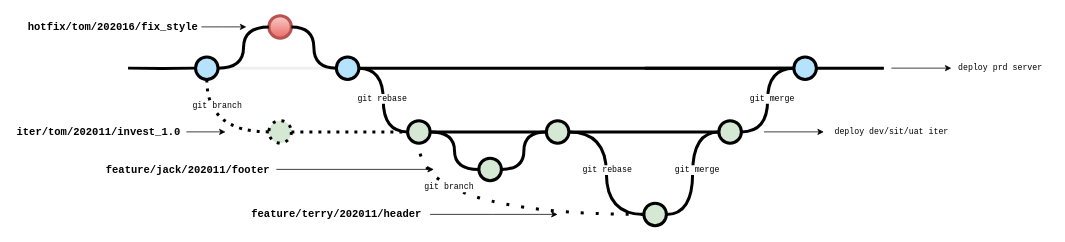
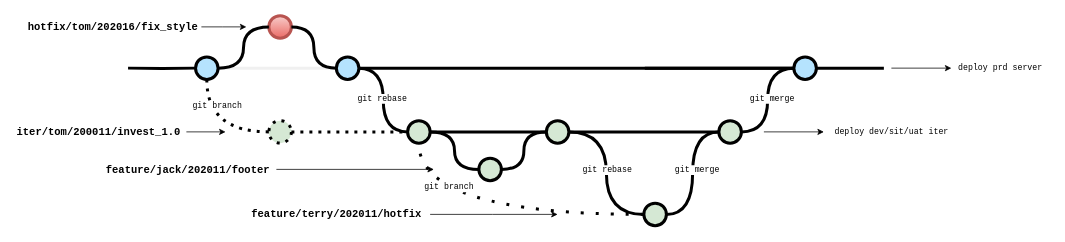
  <mxCell id="0" />
  <mxCell id="1" parent="0" />
  <mxCell id="2" value="" style="edgeStyle=orthogonalEdgeStyle;rounded=0;html=1;jettySize=auto;orthogonalLoop=1;plain-blue;endArrow=none;endFill=0;strokeWidth=4;entryX=0;entryY=0.5;entryDx=0;entryDy=0;entryPerimeter=0;strokeColor=#F0F0F0;" parent="1" source="3" target="20" edge="1"><mxGeometry x="302.25" y="250" as="geometry"><mxPoint x="418" y="90" as="targetPoint" /></mxGeometry></mxCell>
  <mxCell id="3" value="" style="verticalLabelPosition=bottom;verticalAlign=top;html=1;strokeWidth=4;shape=mxgraph.flowchart.on-page_reference;plain-blue;gradientColor=none;fillColor=#B5E3Fe;strokeColor=#000000;" parent="1" vertex="1"><mxGeometry x="260.25" y="75" width="30" height="30" as="geometry" /></mxCell>
  <mxCell id="4" value="" style="edgeStyle=orthogonalEdgeStyle;curved=1;rounded=0;orthogonalLoop=1;jettySize=auto;html=1;endArrow=none;endFill=0;strokeWidth=4;entryX=0;entryY=0.5;entryDx=0;entryDy=0;entryPerimeter=0;" parent="1" source="5" edge="1"><mxGeometry relative="1" as="geometry"><mxPoint x="859.25" y="90" as="targetPoint" /></mxGeometry></mxCell>
  <mxCell id="5" value="" style="verticalLabelPosition=bottom;verticalAlign=top;html=1;strokeWidth=4;shape=mxgraph.flowchart.on-page_reference;plain-blue;gradientColor=none;strokeColor=#000000;fillColor=#B5E3FE;" parent="1" vertex="1"><mxGeometry x="1058" y="75" width="30" height="30" as="geometry" /></mxCell>
  <mxCell id="6" value="" style="edgeStyle=orthogonalEdgeStyle;rounded=0;html=1;jettySize=auto;orthogonalLoop=1;strokeWidth=4;endArrow=none;endFill=0;" parent="1" target="3" edge="1"><mxGeometry x="202.25" y="250" as="geometry"><mxPoint x="170.25" y="90" as="sourcePoint" /></mxGeometry></mxCell>
  <mxCell id="7" value="" style="edgeStyle=orthogonalEdgeStyle;rounded=0;orthogonalLoop=1;jettySize=auto;html=1;endArrow=none;endFill=0;strokeWidth=4;entryX=0;entryY=0.5;entryDx=0;entryDy=0;entryPerimeter=0;" parent="1" source="26" target="12" edge="1"><mxGeometry relative="1" as="geometry"><mxPoint x="578" y="175" as="targetPoint" /></mxGeometry></mxCell>
  <mxCell id="8" style="edgeStyle=orthogonalEdgeStyle;curved=1;rounded=0;orthogonalLoop=1;jettySize=auto;html=1;exitX=1;exitY=0.5;exitDx=0;exitDy=0;exitPerimeter=0;entryX=0;entryY=0.5;entryDx=0;entryDy=0;entryPerimeter=0;endArrow=none;endFill=0;strokeWidth=4;fontFamily=Courier New;fontColor=#009900;" parent="1" source="26" target="14" edge="1"><mxGeometry relative="1" as="geometry" /></mxCell>
  <mxCell id="9" value="" style="verticalLabelPosition=bottom;verticalAlign=top;html=1;strokeWidth=4;shape=mxgraph.flowchart.on-page_reference;plain-purple;gradientColor=none;strokeColor=#000000;fillColor=#D5E8D4;dashed=1;dashPattern=1 2;" parent="1" vertex="1"><mxGeometry x="358" y="160" width="30" height="30" as="geometry" /></mxCell>
  <mxCell id="10" style="edgeStyle=orthogonalEdgeStyle;rounded=0;orthogonalLoop=1;jettySize=auto;html=1;entryX=0;entryY=0.5;entryDx=0;entryDy=0;entryPerimeter=0;endArrow=none;endFill=0;strokeWidth=4;fontFamily=Courier New;fontColor=#009900;curved=1;exitX=1;exitY=0.5;exitDx=0;exitDy=0;exitPerimeter=0;" parent="1" source="37" target="5" edge="1"><mxGeometry relative="1" as="geometry"><mxPoint x="784.75" y="175" as="targetPoint" /><mxPoint x="1008" y="175" as="sourcePoint" /></mxGeometry></mxCell>
  <mxCell id="11" value="git merge" style="edgeLabel;html=1;align=center;verticalAlign=middle;resizable=0;points=[];fontSize=11;fontFamily=Courier New;" parent="10" vertex="1" connectable="0"><mxGeometry x="0.471" y="16" relative="1" as="geometry"><mxPoint x="21" y="34" as="offset" /></mxGeometry></mxCell>
  <mxCell id="12" value="" style="verticalLabelPosition=bottom;verticalAlign=top;html=1;strokeWidth=4;shape=mxgraph.flowchart.on-page_reference;plain-purple;gradientColor=none;strokeColor=#000000;fillColor=#D5E8D4;" parent="1" vertex="1"><mxGeometry x="728" y="160" width="30" height="30" as="geometry" /></mxCell>
- <mxCell id="13" value="iter/tom/202011/invest_1.0" style="text;html=1;strokeColor=none;fillColor=none;align=left;verticalAlign=middle;whiteSpace=wrap;overflow=hidden;fontSize=14;fontStyle=1;fontFamily=Courier New;" parent="1" vertex="1"><mxGeometry x="20.25" y="165" width="237.75" height="20" as="geometry" /></mxCell>
+ <mxCell id="13" value="iter/tom/200011/invest_1.0" style="text;html=1;strokeColor=none;fillColor=none;align=left;verticalAlign=middle;whiteSpace=wrap;overflow=hidden;fontSize=14;fontStyle=1;fontFamily=Courier New;" parent="1" vertex="1"><mxGeometry x="20.25" y="165" width="237.75" height="20" as="geometry" /></mxCell>
  <mxCell id="14" value="" style="verticalLabelPosition=bottom;verticalAlign=top;html=1;strokeWidth=4;shape=mxgraph.flowchart.on-page_reference;plain-purple;gradientColor=none;strokeColor=#000000;fillColor=#D5E8D4;" parent="1" vertex="1"><mxGeometry x="638" y="210" width="30" height="30" as="geometry" /></mxCell>
  <mxCell id="15" style="edgeStyle=orthogonalEdgeStyle;curved=1;rounded=0;orthogonalLoop=1;jettySize=auto;html=1;exitX=1;exitY=0.5;exitDx=0;exitDy=0;exitPerimeter=0;entryX=0;entryY=0.5;entryDx=0;entryDy=0;entryPerimeter=0;endArrow=none;endFill=0;strokeWidth=4;fontFamily=Courier New;fontColor=#009900;" parent="1" source="14" target="12" edge="1"><mxGeometry relative="1" as="geometry"><mxPoint x="649.75" y="281" as="sourcePoint" /></mxGeometry></mxCell>
  <mxCell id="16" value="feature/jack/202011/footer" style="text;html=1;strokeColor=none;fillColor=none;align=left;verticalAlign=middle;whiteSpace=wrap;overflow=hidden;fontSize=14;fontStyle=1;fontFamily=Courier New;" parent="1" vertex="1"><mxGeometry x="138.5" y="215" width="229.5" height="20" as="geometry" /></mxCell>
  <mxCell id="17" value="" style="endArrow=classic;html=1;strokeWidth=1;fontFamily=Courier New;fontColor=#009900;" parent="1" source="16" edge="1"><mxGeometry width="50" height="50" relative="1" as="geometry"><mxPoint x="519.75" y="224.5" as="sourcePoint" /><mxPoint x="578" y="225" as="targetPoint" /></mxGeometry></mxCell>
  <mxCell id="18" value="" style="endArrow=classic;html=1;strokeWidth=1;fontFamily=Courier New;fontColor=#009900;" parent="1" edge="1"><mxGeometry width="50" height="50" relative="1" as="geometry"><mxPoint x="248" y="175" as="sourcePoint" /><mxPoint x="300.25" y="175" as="targetPoint" /></mxGeometry></mxCell>
  <mxCell id="19" value="" style="edgeStyle=orthogonalEdgeStyle;rounded=0;orthogonalLoop=1;jettySize=auto;html=1;fontSize=15;endArrow=none;endFill=0;strokeWidth=4;entryX=0;entryY=0.5;entryDx=0;entryDy=0;entryPerimeter=0;" parent="1" source="20" target="5" edge="1"><mxGeometry relative="1" as="geometry"><mxPoint x="558.25" y="90" as="targetPoint" /></mxGeometry></mxCell>
  <mxCell id="20" value="" style="verticalLabelPosition=bottom;verticalAlign=top;html=1;strokeWidth=4;shape=mxgraph.flowchart.on-page_reference;plain-blue;gradientColor=none;strokeColor=#000000;fillColor=#B5E3FE;" parent="1" vertex="1"><mxGeometry x="448" y="75" width="30" height="30" as="geometry" /></mxCell>
  <mxCell id="21" value="" style="verticalLabelPosition=bottom;verticalAlign=top;html=1;strokeWidth=4;shape=mxgraph.flowchart.on-page_reference;plain-blue;gradientColor=#EA6B66;strokeColor=#B85450;fillColor=#F8CECC;" parent="1" vertex="1"><mxGeometry x="358" y="20" width="30" height="30" as="geometry" /></mxCell>
  <mxCell id="22" value="" style="endArrow=none;html=1;exitX=1;exitY=0.5;exitDx=0;exitDy=0;exitPerimeter=0;entryX=0;entryY=0.5;entryDx=0;entryDy=0;entryPerimeter=0;curved=1;strokeWidth=4;edgeStyle=orthogonalEdgeStyle;" parent="1" source="3" target="21" edge="1"><mxGeometry width="50" height="50" relative="1" as="geometry"><mxPoint x="268" y="5" as="sourcePoint" /><mxPoint x="317.75" y="-50" as="targetPoint" /></mxGeometry></mxCell>
  <mxCell id="23" value="" style="endArrow=none;html=1;entryX=1;entryY=0.5;entryDx=0;entryDy=0;entryPerimeter=0;exitX=0;exitY=0.5;exitDx=0;exitDy=0;exitPerimeter=0;curved=1;strokeWidth=4;edgeStyle=orthogonalEdgeStyle;" parent="1" source="20" target="21" edge="1"><mxGeometry width="50" height="50" relative="1" as="geometry"><mxPoint x="408" y="50" as="sourcePoint" /><mxPoint x="458" y="0" as="targetPoint" /></mxGeometry></mxCell>
  <mxCell id="24" style="edgeStyle=orthogonalEdgeStyle;curved=1;orthogonalLoop=1;jettySize=auto;html=1;strokeWidth=1;" parent="1" source="25" edge="1"><mxGeometry relative="1" as="geometry"><mxPoint x="328" y="35" as="targetPoint" /></mxGeometry></mxCell>
  <mxCell id="25" value="hotfix/tom/202016/fix_style" style="text;html=1;strokeColor=none;fillColor=none;align=left;verticalAlign=middle;whiteSpace=wrap;overflow=hidden;fontSize=14;fontStyle=1;fontFamily=Courier New;" parent="1" vertex="1"><mxGeometry x="35.25" y="25" width="232.75" height="20" as="geometry" /></mxCell>
  <mxCell id="26" value="" style="verticalLabelPosition=bottom;verticalAlign=top;html=1;strokeWidth=4;shape=mxgraph.flowchart.on-page_reference;plain-purple;gradientColor=none;strokeColor=#000000;fillColor=#D5E8D4;" parent="1" vertex="1"><mxGeometry x="543" y="160" width="30" height="30" as="geometry" /></mxCell>
  <mxCell id="27" value="" style="edgeStyle=orthogonalEdgeStyle;rounded=0;orthogonalLoop=1;jettySize=auto;html=1;endArrow=none;endFill=0;strokeWidth=4;entryX=0;entryY=0.5;entryDx=0;entryDy=0;entryPerimeter=0;dashed=1;dashPattern=1 2;" parent="1" source="9" target="26" edge="1"><mxGeometry relative="1" as="geometry"><mxPoint x="728" y="175" as="targetPoint" /><mxPoint x="378" y="175" as="sourcePoint" /></mxGeometry></mxCell>
  <mxCell id="28" style="edgeStyle=orthogonalEdgeStyle;rounded=0;orthogonalLoop=1;jettySize=auto;html=1;endArrow=none;endFill=0;strokeWidth=4;curved=1;entryX=1;entryY=0.5;entryDx=0;entryDy=0;entryPerimeter=0;exitX=0;exitY=0.5;exitDx=0;exitDy=0;exitPerimeter=0;" parent="1" source="26" target="20" edge="1"><mxGeometry relative="1" as="geometry"><mxPoint x="466.05" y="105" as="targetPoint" /><mxPoint x="498" y="175" as="sourcePoint" /></mxGeometry></mxCell>
  <mxCell id="29" value="git rebase" style="edgeLabel;html=1;align=center;verticalAlign=middle;resizable=0;points=[];fontSize=11;fontFamily=Courier New;" parent="28" vertex="1" connectable="0"><mxGeometry x="0.657" y="1" relative="1" as="geometry"><mxPoint x="4" y="39" as="offset" /></mxGeometry></mxCell>
  <mxCell id="30" value="" style="endArrow=none;dashed=1;html=1;strokeWidth=4;exitX=0.5;exitY=1;exitDx=0;exitDy=0;exitPerimeter=0;entryX=0;entryY=0.5;entryDx=0;entryDy=0;entryPerimeter=0;curved=1;dashPattern=1 2;" parent="1" source="3" target="9" edge="1"><mxGeometry width="50" height="50" relative="1" as="geometry"><mxPoint x="308" y="150" as="sourcePoint" /><mxPoint x="358" y="100" as="targetPoint" /><Array as="points"><mxPoint x="275" y="175" /></Array></mxGeometry></mxCell>
  <mxCell id="31" value="git branch" style="edgeLabel;html=1;align=center;verticalAlign=middle;resizable=0;points=[];fontSize=11;fontFamily=Courier New;" parent="30" vertex="1" connectable="0"><mxGeometry x="-0.321" y="20" relative="1" as="geometry"><mxPoint x="-7.06" y="-17.07" as="offset" /></mxGeometry></mxCell>
  <mxCell id="32" value="" style="verticalLabelPosition=bottom;verticalAlign=top;html=1;strokeWidth=4;shape=mxgraph.flowchart.on-page_reference;plain-purple;gradientColor=none;strokeColor=#000000;fillColor=#D5E8D4;" parent="1" vertex="1"><mxGeometry x="858" y="270" width="30" height="30" as="geometry" /></mxCell>
  <mxCell id="33" value="" style="endArrow=none;html=1;entryX=0.5;entryY=1;entryDx=0;entryDy=0;entryPerimeter=0;exitX=0;exitY=0.5;exitDx=0;exitDy=0;exitPerimeter=0;edgeStyle=orthogonalEdgeStyle;elbow=vertical;curved=1;dashed=1;dashPattern=1 4;strokeWidth=4;" parent="1" source="32" target="26" edge="1"><mxGeometry width="50" height="50" relative="1" as="geometry"><mxPoint x="568" y="340" as="sourcePoint" /><mxPoint x="618" y="290" as="targetPoint" /></mxGeometry></mxCell>
  <mxCell id="34" value="git branch" style="edgeLabel;html=1;align=center;verticalAlign=middle;resizable=0;points=[];fontSize=11;fontFamily=Courier New;" parent="33" vertex="1" connectable="0"><mxGeometry x="0.323" y="-37" relative="1" as="geometry"><mxPoint as="offset" /></mxGeometry></mxCell>
  <mxCell id="35" value="" style="endArrow=none;html=1;entryX=1;entryY=0.5;entryDx=0;entryDy=0;entryPerimeter=0;exitX=0;exitY=0.5;exitDx=0;exitDy=0;exitPerimeter=0;edgeStyle=orthogonalEdgeStyle;strokeWidth=4;curved=1;" parent="1" source="32" target="12" edge="1"><mxGeometry width="50" height="50" relative="1" as="geometry"><mxPoint x="728" y="270" as="sourcePoint" /><mxPoint x="778" y="220" as="targetPoint" /></mxGeometry></mxCell>
  <mxCell id="36" value="git rebase" style="edgeLabel;html=1;align=center;verticalAlign=middle;resizable=0;points=[];fontSize=11;fontFamily=Courier New;" parent="35" vertex="1" connectable="0"><mxGeometry x="0.476" y="-15" relative="1" as="geometry"><mxPoint x="-15" y="45" as="offset" /></mxGeometry></mxCell>
  <mxCell id="37" value="" style="verticalLabelPosition=bottom;verticalAlign=top;html=1;strokeWidth=4;shape=mxgraph.flowchart.on-page_reference;plain-purple;gradientColor=none;strokeColor=#000000;fillColor=#D5E8D4;" parent="1" vertex="1"><mxGeometry x="958" y="160" width="30" height="30" as="geometry" /></mxCell>
  <mxCell id="38" value="" style="endArrow=none;html=1;strokeWidth=4;entryX=0;entryY=0.5;entryDx=0;entryDy=0;entryPerimeter=0;exitX=1;exitY=0.5;exitDx=0;exitDy=0;exitPerimeter=0;" parent="1" source="12" target="37" edge="1"><mxGeometry width="50" height="50" relative="1" as="geometry"><mxPoint x="848" y="210" as="sourcePoint" /><mxPoint x="898" y="160" as="targetPoint" /></mxGeometry></mxCell>
  <mxCell id="39" value="" style="endArrow=none;html=1;strokeWidth=4;entryX=0;entryY=0.5;entryDx=0;entryDy=0;entryPerimeter=0;exitX=1;exitY=0.5;exitDx=0;exitDy=0;exitPerimeter=0;edgeStyle=orthogonalEdgeStyle;curved=1;" parent="1" source="32" target="37" edge="1"><mxGeometry width="50" height="50" relative="1" as="geometry"><mxPoint x="918" y="280" as="sourcePoint" /><mxPoint x="968" y="230" as="targetPoint" /></mxGeometry></mxCell>
  <mxCell id="40" value="git merge" style="edgeLabel;html=1;align=center;verticalAlign=middle;resizable=0;points=[];fontSize=11;fontFamily=Courier New;" parent="39" vertex="1" connectable="0"><mxGeometry x="0.3" y="15" relative="1" as="geometry"><mxPoint x="20" y="22" as="offset" /></mxGeometry></mxCell>
  <mxCell id="41" style="edgeStyle=orthogonalEdgeStyle;curved=1;rounded=0;orthogonalLoop=1;jettySize=auto;html=1;strokeWidth=1;fontFamily=Courier New;fontSize=11;" parent="1" source="42" edge="1"><mxGeometry relative="1" as="geometry"><mxPoint x="743" y="285" as="targetPoint" /></mxGeometry></mxCell>
- <mxCell id="42" value="feature/terry/202011/header" style="text;html=1;align=left;verticalAlign=middle;resizable=0;points=[];autosize=1;fontSize=14;fontFamily=Courier New;fontStyle=1" parent="1" vertex="1"><mxGeometry x="333" y="275" width="240" height="20" as="geometry" /></mxCell>
+ <mxCell id="42" value="feature/terry/202011/hotfix" style="text;html=1;align=left;verticalAlign=middle;resizable=0;points=[];autosize=1;fontSize=14;fontFamily=Courier New;fontStyle=1" parent="1" vertex="1"><mxGeometry x="333" y="275" width="240" height="20" as="geometry" /></mxCell>
  <mxCell id="43" value="" style="endArrow=none;html=1;strokeWidth=4;fontFamily=Courier New;fontSize=11;exitX=1;exitY=0.5;exitDx=0;exitDy=0;exitPerimeter=0;" parent="1" source="5" edge="1"><mxGeometry width="50" height="50" relative="1" as="geometry"><mxPoint x="1118" y="90" as="sourcePoint" /><mxPoint x="1178" y="90" as="targetPoint" /></mxGeometry></mxCell>
  <mxCell id="44" value="" style="endArrow=classic;html=1;strokeWidth=1;fontFamily=Courier New;fontSize=11;" parent="1" edge="1"><mxGeometry width="50" height="50" relative="1" as="geometry"><mxPoint x="1018" y="175" as="sourcePoint" /><mxPoint x="1098" y="175" as="targetPoint" /></mxGeometry></mxCell>
  <mxCell id="45" value="deploy dev/sit/uat iter" style="text;html=1;align=center;verticalAlign=middle;resizable=0;points=[];autosize=1;fontSize=11;fontFamily=Courier New;" parent="1" vertex="1"><mxGeometry x="1098" y="165" width="180" height="20" as="geometry" /></mxCell>
  <mxCell id="46" value="" style="endArrow=classic;html=1;strokeWidth=1;fontFamily=Courier New;fontSize=11;" parent="1" edge="1"><mxGeometry width="50" height="50" relative="1" as="geometry"><mxPoint x="1188" y="90" as="sourcePoint" /><mxPoint x="1268" y="90" as="targetPoint" /></mxGeometry></mxCell>
  <mxCell id="47" value="deploy prd server" style="text;html=1;align=center;verticalAlign=middle;resizable=0;points=[];autosize=1;fontSize=11;fontFamily=Courier New;" parent="1" vertex="1"><mxGeometry x="1268" y="80" width="130" height="20" as="geometry" /></mxCell>
